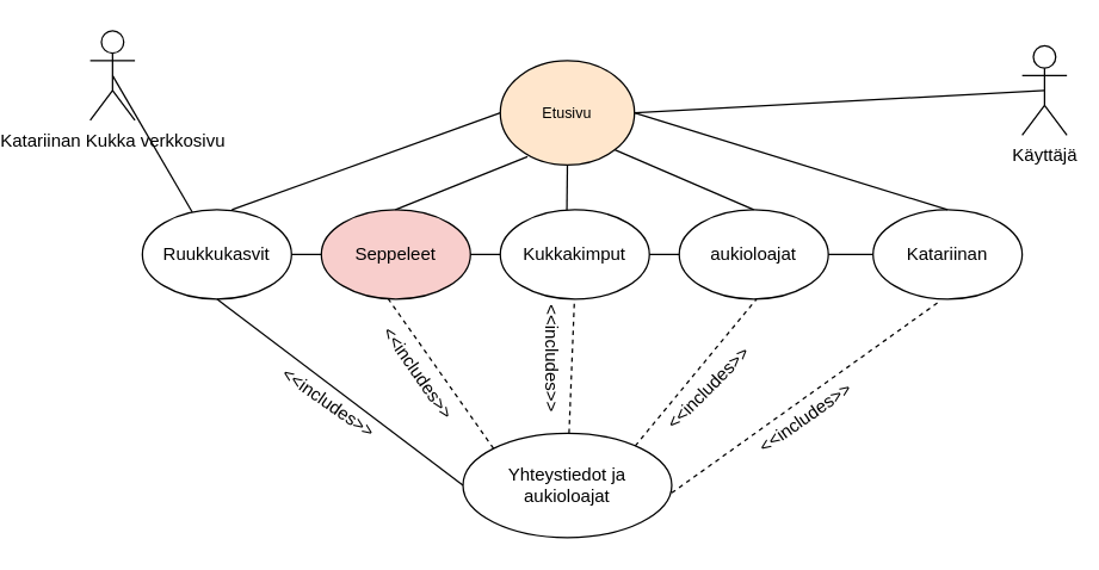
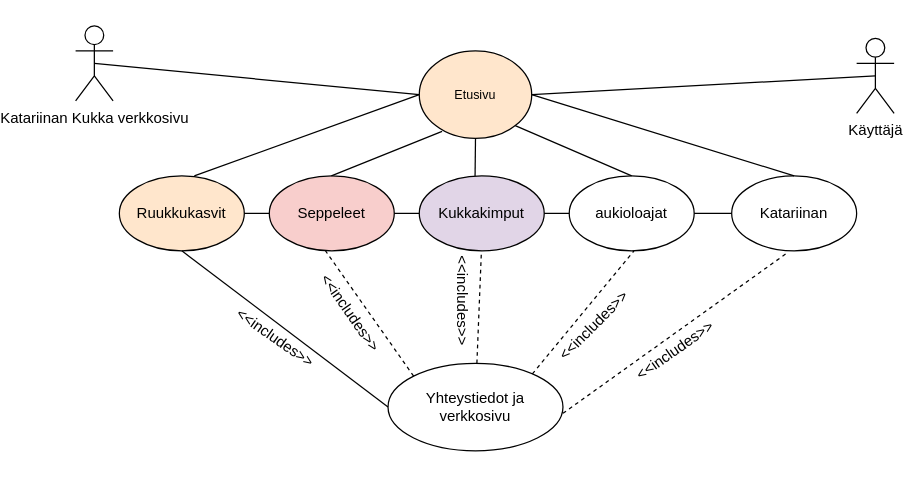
  <mxCell id="0" />
  <mxCell id="1" parent="0" />
  <mxCell id="2" value="Katariinan Kukka verkkosivu" style="shape=umlActor;verticalLabelPosition=bottom;verticalAlign=top;html=1;outlineConnect=0;" vertex="1" parent="1"><mxGeometry x="20" y="20" width="30" height="60" as="geometry" /></mxCell>
  <mxCell id="3" value="Käyttäjä" style="shape=umlActor;verticalLabelPosition=bottom;verticalAlign=top;html=1;outlineConnect=0;" vertex="1" parent="1"><mxGeometry x="645" y="30" width="30" height="60" as="geometry" /></mxCell>
  <mxCell id="4" value="aukioloajat" style="ellipse;whiteSpace=wrap;html=1;" vertex="1" parent="1"><mxGeometry x="415" y="140" width="100" height="60" as="geometry" /></mxCell>
  <mxCell id="5" value="&lt;span style=&quot;font-size: 10px&quot;&gt;Etusivu&lt;/span&gt;" style="ellipse;whiteSpace=wrap;html=1;fillColor=#ffe6cc;" vertex="1" parent="1"><mxGeometry x="295" y="40" width="90" height="70" as="geometry" /></mxCell>
  <mxCell id="6" value="Katariinan" style="ellipse;whiteSpace=wrap;html=1;" vertex="1" parent="1"><mxGeometry x="545" y="140" width="100" height="60" as="geometry" /></mxCell>
- <mxCell id="7" value="Ruukkukasvit" style="ellipse;whiteSpace=wrap;html=1;" vertex="1" parent="1"><mxGeometry x="55" y="140" width="100" height="60" as="geometry" /></mxCell>
+ <mxCell id="7" value="Ruukkukasvit" style="ellipse;whiteSpace=wrap;html=1;fillColor=#ffe6cc;" vertex="1" parent="1"><mxGeometry x="55" y="140" width="100" height="60" as="geometry" /></mxCell>
  <mxCell id="8" value="Seppeleet" style="ellipse;whiteSpace=wrap;html=1;fillColor=#f8cecc;" vertex="1" parent="1"><mxGeometry x="175" y="140" width="100" height="60" as="geometry" /></mxCell>
- <mxCell id="9" value="Kukkakimput" style="ellipse;whiteSpace=wrap;html=1;" vertex="1" parent="1"><mxGeometry x="295" y="140" width="100" height="60" as="geometry" /></mxCell>
- <mxCell id="10" value="" style="endArrow=none;html=1;exitX=0.5;exitY=0.5;exitDx=0;exitDy=0;exitPerimeter=0;" edge="1" parent="1" source="2" target="7"><mxGeometry width="50" height="50" relative="1" as="geometry"><mxPoint x="185" y="110" as="sourcePoint" /><mxPoint x="235" y="60" as="targetPoint" /></mxGeometry></mxCell>
+ <mxCell id="9" value="Kukkakimput" style="ellipse;whiteSpace=wrap;html=1;fillColor=#e1d5e7;" vertex="1" parent="1"><mxGeometry x="295" y="140" width="100" height="60" as="geometry" /></mxCell>
+ <mxCell id="10" value="" style="endArrow=none;html=1;entryX=0;entryY=0.5;entryDx=0;entryDy=0;exitX=0.5;exitY=0.5;exitDx=0;exitDy=0;exitPerimeter=0;" edge="1" parent="1" source="2" target="5"><mxGeometry width="50" height="50" relative="1" as="geometry"><mxPoint x="185" y="110" as="sourcePoint" /><mxPoint x="235" y="60" as="targetPoint" /></mxGeometry></mxCell>
  <mxCell id="11" value="" style="endArrow=none;html=1;entryX=0.5;entryY=0.5;entryDx=0;entryDy=0;exitX=0.5;exitY=0.5;exitDx=0;exitDy=0;exitPerimeter=0;entryPerimeter=0;" edge="1" parent="1" target="3"><mxGeometry width="50" height="50" relative="1" as="geometry"><mxPoint x="385" y="75" as="sourcePoint" /><mxPoint x="630" y="90" as="targetPoint" /></mxGeometry></mxCell>
  <mxCell id="12" value="" style="endArrow=none;html=1;entryX=0;entryY=0.5;entryDx=0;entryDy=0;" edge="1" parent="1" target="5"><mxGeometry width="50" height="50" relative="1" as="geometry"><mxPoint x="115" y="140" as="sourcePoint" /><mxPoint x="165" y="90" as="targetPoint" /></mxGeometry></mxCell>
  <mxCell id="13" value="" style="endArrow=none;html=1;entryX=1;entryY=0.5;entryDx=0;entryDy=0;" edge="1" parent="1" target="5"><mxGeometry width="50" height="50" relative="1" as="geometry"><mxPoint x="595" y="140" as="sourcePoint" /><mxPoint x="645" y="90" as="targetPoint" /></mxGeometry></mxCell>
  <mxCell id="14" value="" style="endArrow=none;html=1;" edge="1" parent="1"><mxGeometry width="50" height="50" relative="1" as="geometry"><mxPoint x="339.66" y="140" as="sourcePoint" /><mxPoint x="340" y="110" as="targetPoint" /></mxGeometry></mxCell>
  <mxCell id="15" value="" style="endArrow=none;html=1;entryX=1;entryY=1;entryDx=0;entryDy=0;" edge="1" parent="1" target="5"><mxGeometry width="50" height="50" relative="1" as="geometry"><mxPoint x="465" y="140" as="sourcePoint" /><mxPoint x="515" y="90" as="targetPoint" /></mxGeometry></mxCell>
  <mxCell id="16" value="" style="endArrow=none;html=1;entryX=0.203;entryY=0.92;entryDx=0;entryDy=0;entryPerimeter=0;" edge="1" parent="1" target="5"><mxGeometry width="50" height="50" relative="1" as="geometry"><mxPoint x="224.66" y="140" as="sourcePoint" /><mxPoint x="225" y="110" as="targetPoint" /></mxGeometry></mxCell>
- <mxCell id="17" value="Yhteystiedot ja aukioloajat" style="ellipse;whiteSpace=wrap;html=1;" vertex="1" parent="1"><mxGeometry x="270" y="290" width="140" height="70" as="geometry" /></mxCell>
+ <mxCell id="17" value="Yhteystiedot ja verkkosivu" style="ellipse;whiteSpace=wrap;html=1;" vertex="1" parent="1"><mxGeometry x="270" y="290" width="140" height="70" as="geometry" /></mxCell>
  <mxCell id="18" value="" style="endArrow=none;dashed=0;html=1;entryX=0.5;entryY=1;entryDx=0;entryDy=0;exitX=0;exitY=0.5;exitDx=0;exitDy=0;" edge="1" parent="1" source="17" target="7"><mxGeometry width="50" height="50" relative="1" as="geometry"><mxPoint x="215" y="310" as="sourcePoint" /><mxPoint x="265" y="260" as="targetPoint" /></mxGeometry></mxCell>
  <mxCell id="19" value="" style="endArrow=none;dashed=1;html=1;entryX=0.5;entryY=1;entryDx=0;entryDy=0;exitX=0;exitY=0;exitDx=0;exitDy=0;" edge="1" parent="1" source="17"><mxGeometry width="50" height="50" relative="1" as="geometry"><mxPoint x="385" y="325" as="sourcePoint" /><mxPoint x="220" y="200" as="targetPoint" /></mxGeometry></mxCell>
  <mxCell id="20" value="" style="endArrow=none;dashed=1;html=1;entryX=0.5;entryY=1;entryDx=0;entryDy=0;" edge="1" parent="1" source="17"><mxGeometry width="50" height="50" relative="1" as="geometry"><mxPoint x="414.997" y="300.375" as="sourcePoint" /><mxPoint x="344.74" y="200" as="targetPoint" /></mxGeometry></mxCell>
  <mxCell id="21" value="" style="endArrow=none;dashed=1;html=1;entryX=0.5;entryY=1;entryDx=0;entryDy=0;exitX=0.825;exitY=0.121;exitDx=0;exitDy=0;exitPerimeter=0;" edge="1" parent="1" source="17"><mxGeometry width="50" height="50" relative="1" as="geometry"><mxPoint x="463.21" y="290.005" as="sourcePoint" /><mxPoint x="466.79" y="200" as="targetPoint" /></mxGeometry></mxCell>
  <mxCell id="22" value="" style="endArrow=none;dashed=1;html=1;entryX=0.441;entryY=1.031;entryDx=0;entryDy=0;entryPerimeter=0;" edge="1" parent="1" target="6"><mxGeometry width="50" height="50" relative="1" as="geometry"><mxPoint x="410" y="330" as="sourcePoint" /><mxPoint x="460" y="280" as="targetPoint" /></mxGeometry></mxCell>
  <mxCell id="23" value="" style="endArrow=none;html=1;entryX=0;entryY=0.5;entryDx=0;entryDy=0;" edge="1" parent="1" target="8"><mxGeometry width="50" height="50" relative="1" as="geometry"><mxPoint x="155" y="170" as="sourcePoint" /><mxPoint x="205" y="120" as="targetPoint" /></mxGeometry></mxCell>
  <mxCell id="24" value="" style="endArrow=none;html=1;entryX=0;entryY=0.5;entryDx=0;entryDy=0;" edge="1" parent="1" target="9"><mxGeometry width="50" height="50" relative="1" as="geometry"><mxPoint x="275" y="170" as="sourcePoint" /><mxPoint x="325" y="120" as="targetPoint" /></mxGeometry></mxCell>
  <mxCell id="25" value="" style="endArrow=none;html=1;entryX=0;entryY=0.5;entryDx=0;entryDy=0;" edge="1" parent="1" target="4"><mxGeometry width="50" height="50" relative="1" as="geometry"><mxPoint x="395" y="170" as="sourcePoint" /><mxPoint x="445" y="120" as="targetPoint" /></mxGeometry></mxCell>
  <mxCell id="26" value="" style="endArrow=none;html=1;entryX=0;entryY=0.5;entryDx=0;entryDy=0;" edge="1" parent="1" target="6"><mxGeometry width="50" height="50" relative="1" as="geometry"><mxPoint x="515" y="170" as="sourcePoint" /><mxPoint x="565" y="120" as="targetPoint" /></mxGeometry></mxCell>
  <mxCell id="27" value="&amp;lt;&amp;lt;includes&amp;gt;&amp;gt;" style="text;html=1;strokeColor=none;fillColor=none;align=center;verticalAlign=middle;whiteSpace=wrap;rounded=0;rotation=35;" vertex="1" parent="1"><mxGeometry x="145" y="260" width="70" height="20" as="geometry" /></mxCell>
  <mxCell id="28" value="&amp;lt;&amp;lt;includes&amp;gt;&amp;gt;" style="text;html=1;strokeColor=none;fillColor=none;align=center;verticalAlign=middle;whiteSpace=wrap;rounded=0;rotation=55;" vertex="1" parent="1"><mxGeometry x="205" y="240" width="70" height="20" as="geometry" /></mxCell>
  <mxCell id="29" value="&amp;lt;&amp;lt;includes&amp;gt;&amp;gt;" style="text;html=1;strokeColor=none;fillColor=none;align=center;verticalAlign=middle;whiteSpace=wrap;rounded=0;rotation=90;" vertex="1" parent="1"><mxGeometry x="295" y="230" width="70" height="20" as="geometry" /></mxCell>
  <mxCell id="30" value="&amp;lt;&amp;lt;includes&amp;gt;&amp;gt;" style="text;html=1;strokeColor=none;fillColor=none;align=center;verticalAlign=middle;whiteSpace=wrap;rounded=0;rotation=-45;" vertex="1" parent="1"><mxGeometry x="400" y="250" width="70" height="20" as="geometry" /></mxCell>
  <mxCell id="31" value="&amp;lt;&amp;lt;includes&amp;gt;&amp;gt;" style="text;html=1;strokeColor=none;fillColor=none;align=center;verticalAlign=middle;whiteSpace=wrap;rounded=0;rotation=-35;" vertex="1" parent="1"><mxGeometry x="465" y="270" width="70" height="20" as="geometry" /></mxCell>
